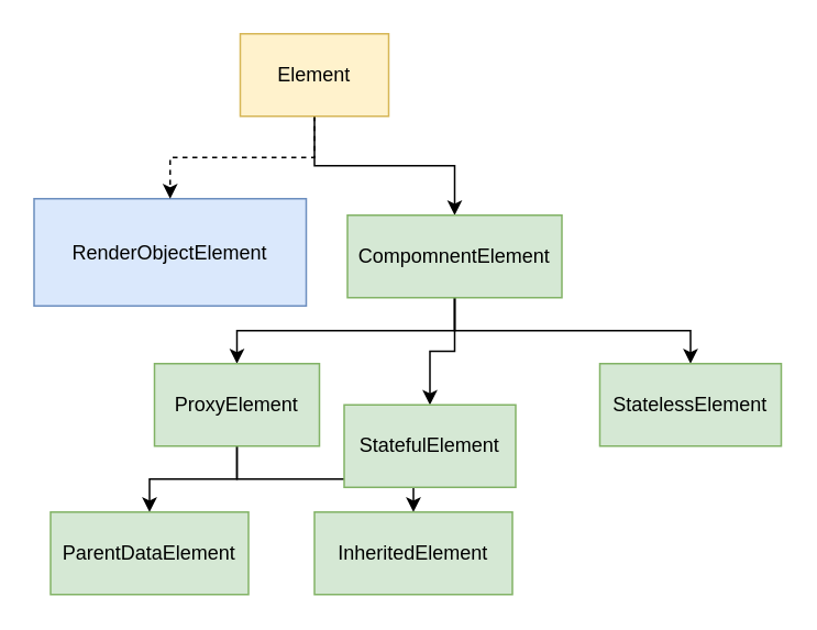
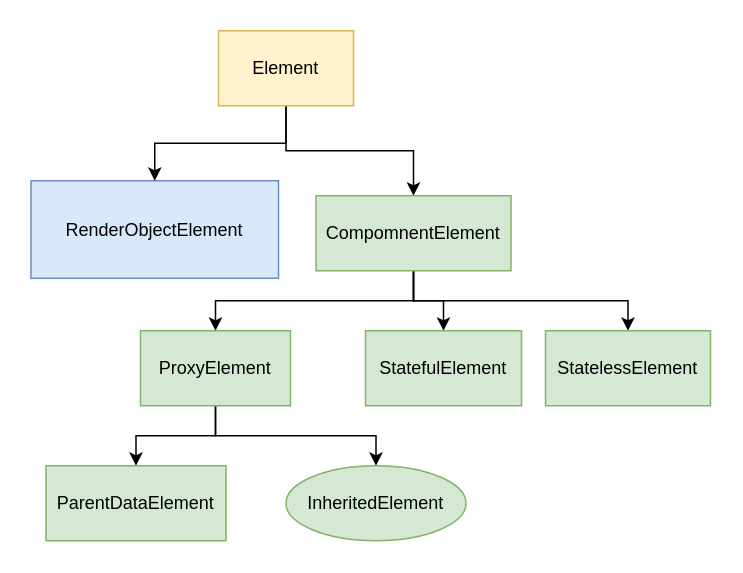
  <mxCell id="0" />
  <mxCell id="1" parent="0" />
  <mxCell id="2" value="RenderObjectElement" style="rounded=0;whiteSpace=wrap;html=1;fillColor=#dae8fc;strokeColor=#6c8ebf;" vertex="1" parent="1"><mxGeometry x="20" y="120" width="165" height="65" as="geometry" /></mxCell>
- <mxCell id="3" style="edgeStyle=orthogonalEdgeStyle;rounded=0;orthogonalLoop=1;jettySize=auto;html=1;exitX=0.5;exitY=1;exitDx=0;exitDy=0;entryX=0.5;entryY=0;entryDx=0;entryDy=0;dashed=1;" edge="1" parent="1" source="5" target="2"><mxGeometry relative="1" as="geometry" /></mxCell>
+ <mxCell id="3" style="edgeStyle=orthogonalEdgeStyle;rounded=0;orthogonalLoop=1;jettySize=auto;html=1;exitX=0.5;exitY=1;exitDx=0;exitDy=0;entryX=0.5;entryY=0;entryDx=0;entryDy=0;" edge="1" parent="1" source="5" target="2"><mxGeometry relative="1" as="geometry" /></mxCell>
  <mxCell id="4" style="edgeStyle=orthogonalEdgeStyle;rounded=0;orthogonalLoop=1;jettySize=auto;html=1;exitX=0.5;exitY=1;exitDx=0;exitDy=0;" edge="1" parent="1" source="5" target="9"><mxGeometry relative="1" as="geometry" /></mxCell>
  <mxCell id="5" value="Element" style="rounded=0;whiteSpace=wrap;html=1;fillColor=#fff2cc;strokeColor=#d6b656;" vertex="1" parent="1"><mxGeometry x="145" y="20" width="90" height="50" as="geometry" /></mxCell>
  <mxCell id="6" style="edgeStyle=orthogonalEdgeStyle;rounded=0;orthogonalLoop=1;jettySize=auto;html=1;exitX=0.5;exitY=1;exitDx=0;exitDy=0;entryX=0.5;entryY=0;entryDx=0;entryDy=0;" edge="1" parent="1" source="9" target="12"><mxGeometry relative="1" as="geometry" /></mxCell>
  <mxCell id="7" style="edgeStyle=orthogonalEdgeStyle;rounded=0;orthogonalLoop=1;jettySize=auto;html=1;exitX=0.5;exitY=1;exitDx=0;exitDy=0;entryX=0.5;entryY=0;entryDx=0;entryDy=0;" edge="1" parent="1" source="9" target="13"><mxGeometry relative="1" as="geometry" /></mxCell>
  <mxCell id="8" style="edgeStyle=orthogonalEdgeStyle;rounded=0;orthogonalLoop=1;jettySize=auto;html=1;exitX=0.5;exitY=1;exitDx=0;exitDy=0;entryX=0.5;entryY=0;entryDx=0;entryDy=0;" edge="1" parent="1" source="9" target="14"><mxGeometry relative="1" as="geometry" /></mxCell>
  <mxCell id="9" value="CompomnentElement" style="rounded=0;whiteSpace=wrap;html=1;fillColor=#d5e8d4;strokeColor=#82b366;" vertex="1" parent="1"><mxGeometry x="210" y="130" width="130" height="50" as="geometry" /></mxCell>
  <mxCell id="10" style="edgeStyle=orthogonalEdgeStyle;rounded=0;orthogonalLoop=1;jettySize=auto;html=1;exitX=0.5;exitY=1;exitDx=0;exitDy=0;" edge="1" parent="1" source="12" target="15"><mxGeometry relative="1" as="geometry" /></mxCell>
  <mxCell id="11" style="edgeStyle=orthogonalEdgeStyle;rounded=0;orthogonalLoop=1;jettySize=auto;html=1;exitX=0.5;exitY=1;exitDx=0;exitDy=0;" edge="1" parent="1" source="12" target="16"><mxGeometry relative="1" as="geometry" /></mxCell>
  <mxCell id="12" value="ProxyElement" style="rounded=0;whiteSpace=wrap;html=1;fillColor=#d5e8d4;strokeColor=#82b366;" vertex="1" parent="1"><mxGeometry x="93" y="220" width="100" height="50" as="geometry" /></mxCell>
- <mxCell id="13" value="StatefulElement" style="rounded=0;whiteSpace=wrap;html=1;fillColor=#d5e8d4;strokeColor=#82b366;" vertex="1" parent="1"><mxGeometry x="208" y="245" width="104" height="50" as="geometry" /></mxCell>
+ <mxCell id="13" value="StatefulElement" style="rounded=0;whiteSpace=wrap;html=1;fillColor=#d5e8d4;strokeColor=#82b366;" vertex="1" parent="1"><mxGeometry x="243" y="220" width="104" height="50" as="geometry" /></mxCell>
  <mxCell id="14" value="StatelessElement" style="rounded=0;whiteSpace=wrap;html=1;fillColor=#d5e8d4;strokeColor=#82b366;" vertex="1" parent="1"><mxGeometry x="363" y="220" width="110" height="50" as="geometry" /></mxCell>
  <mxCell id="15" value="ParentDataElement" style="rounded=0;whiteSpace=wrap;html=1;fillColor=#d5e8d4;strokeColor=#82b366;" vertex="1" parent="1"><mxGeometry x="30" y="310" width="120" height="50" as="geometry" /></mxCell>
- <mxCell id="16" value="InheritedElement" style="rounded=0;whiteSpace=wrap;html=1;fillColor=#d5e8d4;strokeColor=#82b366;" vertex="1" parent="1"><mxGeometry x="190" y="310" width="120" height="50" as="geometry" /></mxCell>
+ <mxCell id="16" value="InheritedElement" style="ellipse;whiteSpace=wrap;html=1;fillColor=#d5e8d4;strokeColor=#82b366;" vertex="1" parent="1"><mxGeometry x="190" y="310" width="120" height="50" as="geometry" /></mxCell>
